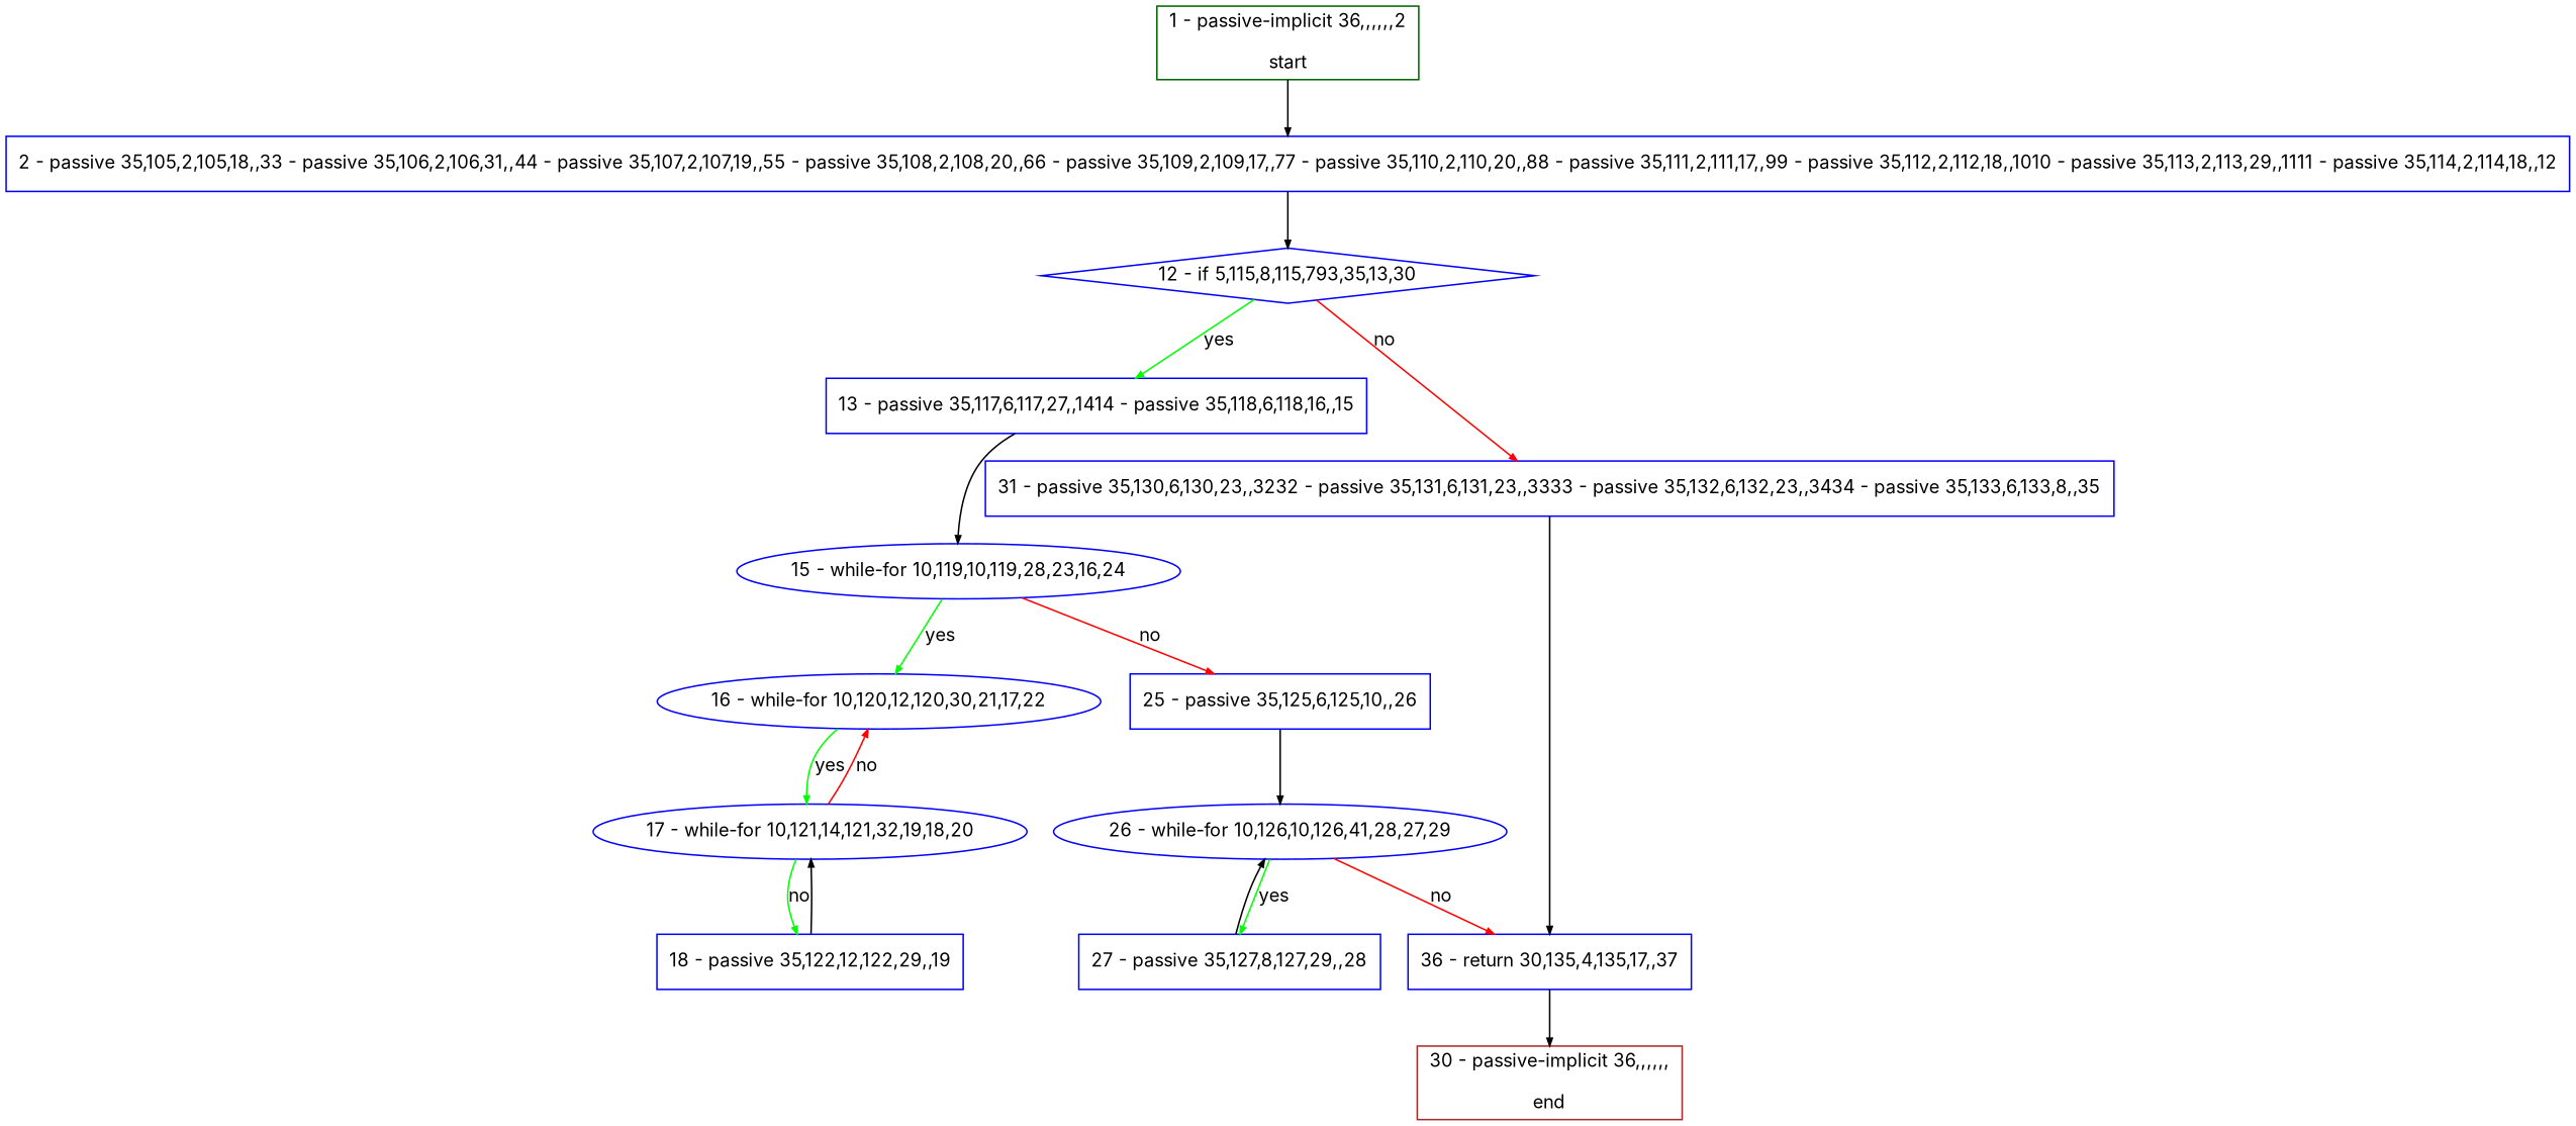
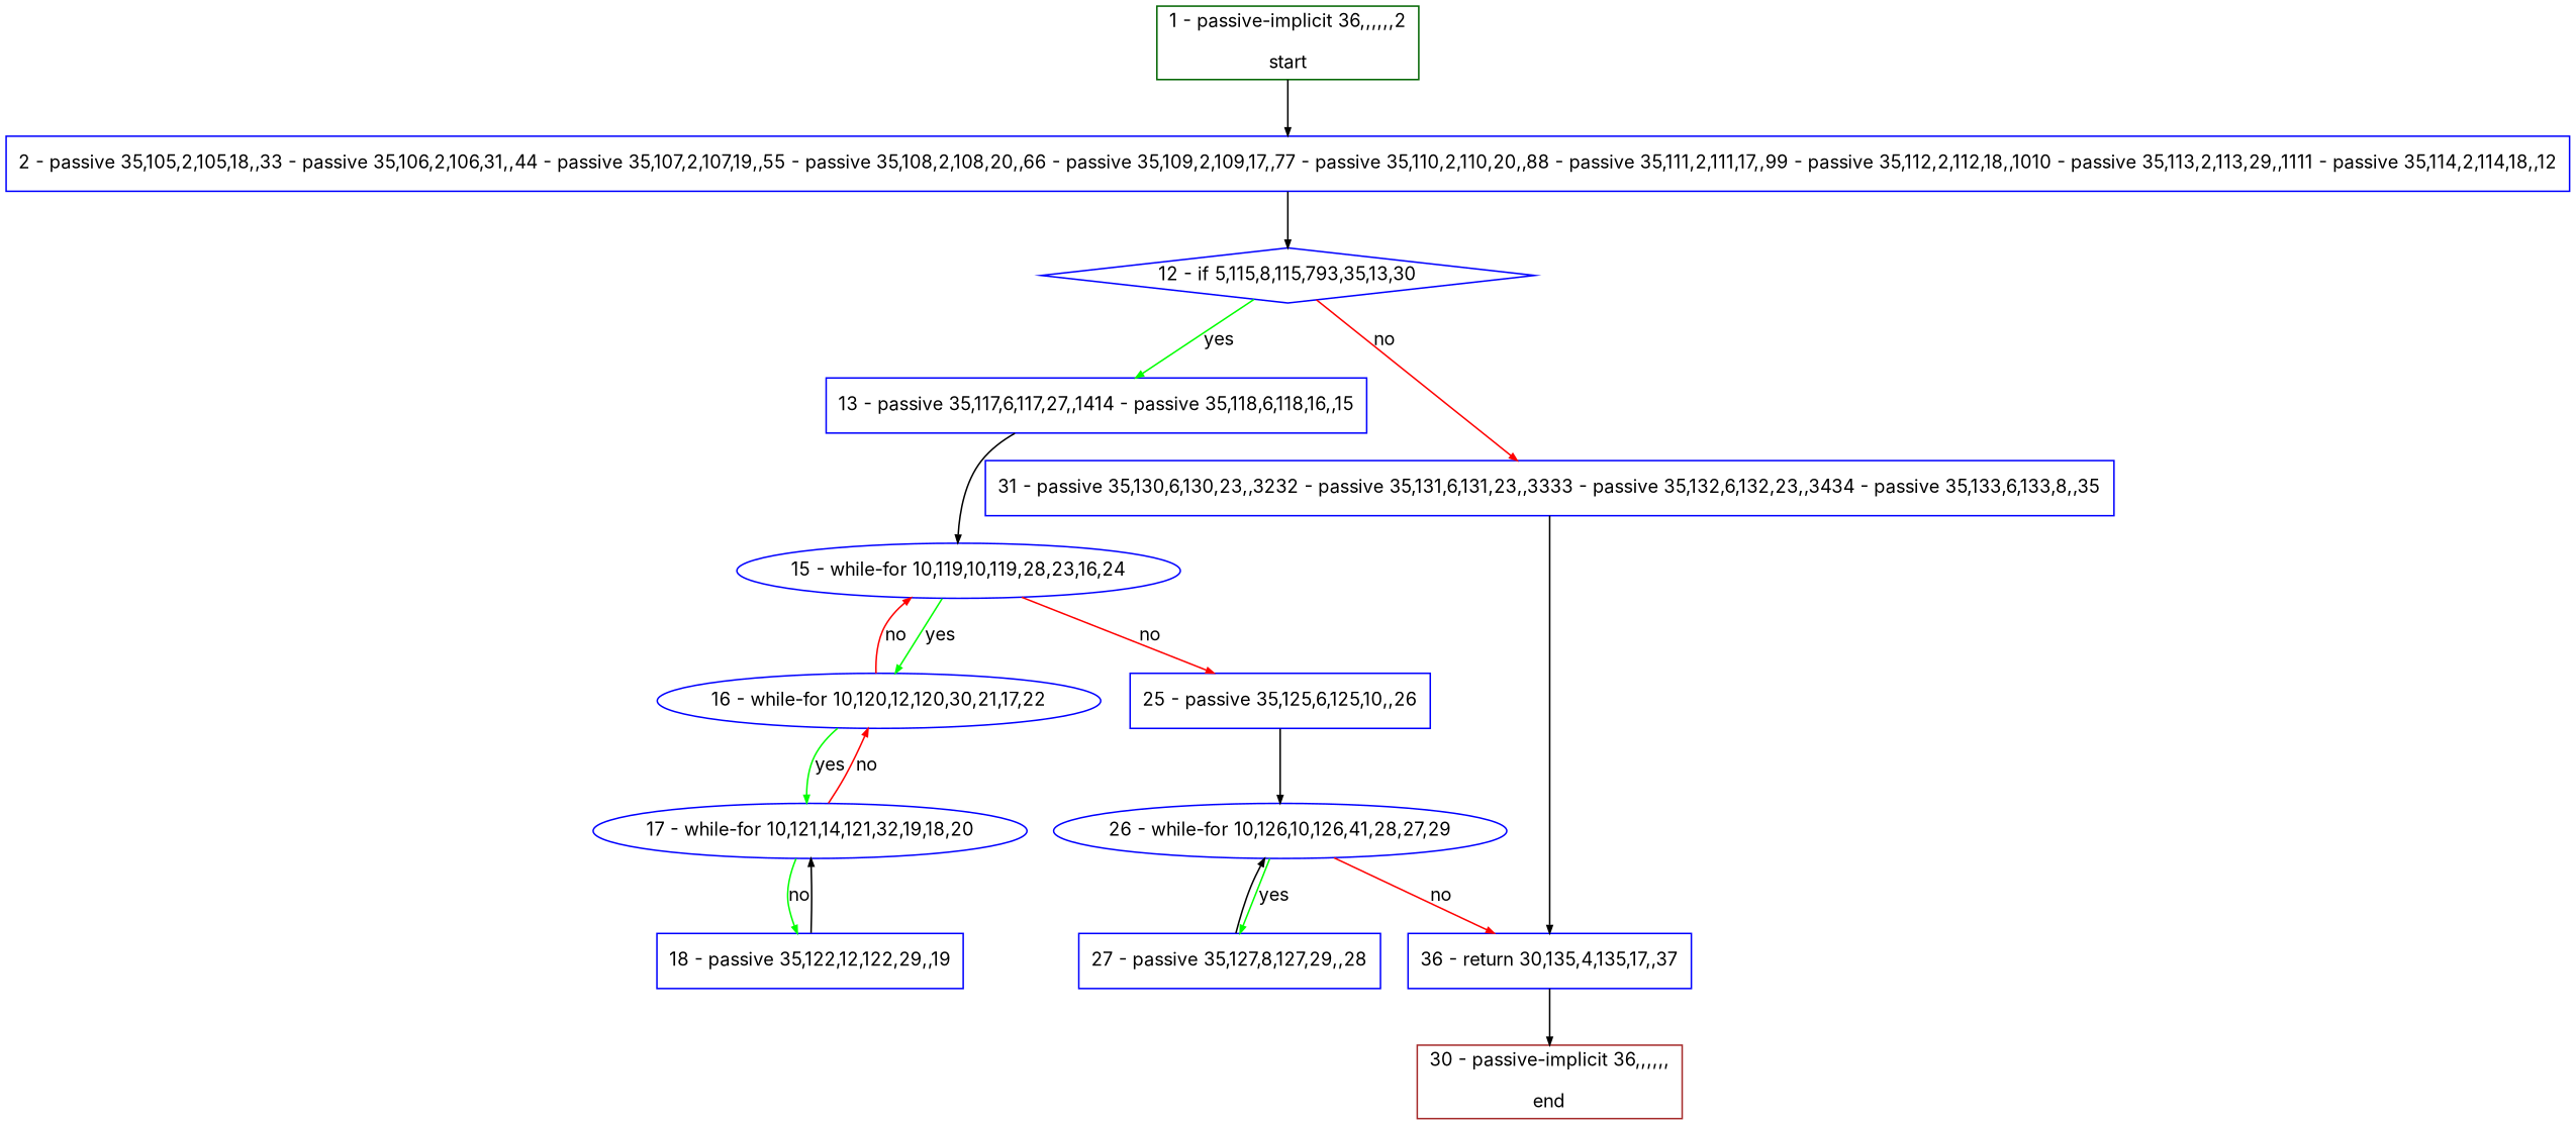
  digraph {
    bgcolor=white
    compound=true
    fillcolor="#FFFFCC"
    fontname=Inter
    fontsize=12
    pack=true
    packmode=clust
    style="rounded,filled"
    node [color="#0000ff" compound=true fillcolor="#ffffff" fixedsize=false fontname=Inter fontsize=12 node_initialized=no shape=box style=filled]
    edge [arrowhead=normal arrowsize=0.5 arrowtail=none color="#000000" compound=true dir=forward fontcolor=black fontname=Inter fontsize=12]
    n1 [label="2 - passive 35,105,2,105,18,,33 - passive 35,106,2,106,31,,44 - passive 35,107,2,107,19,,55 - passive 35,108,2,108,20,,66 - passive 35,109,2,109,17,,77 - passive 35,110,2,110,20,,88 - passive 35,111,2,111,17,,99 - passive 35,112,2,112,18,,1010 - passive 35,113,2,113,29,,1111 - passive 35,114,2,114,18,,12"]
    n2 [label="12 - if 5,115,8,115,793,35,13,30" shape=diamond]
    n3 [label="13 - passive 35,117,6,117,27,,1414 - passive 35,118,6,118,16,,15"]
    n4 [label="31 - passive 35,130,6,130,23,,3232 - passive 35,131,6,131,23,,3333 - passive 35,132,6,132,23,,3434 - passive 35,133,6,133,8,,35"]
    n5 [color="#006400" label="1 - passive-implicit 36,,,,,,2\n\nstart"]
    n6 [label="15 - while-for 10,119,10,119,28,23,16,24" shape=oval]
    n7 [label="36 - return 30,135,4,135,17,,37"]
    n8 [label="16 - while-for 10,120,12,120,30,21,17,22" shape=oval]
    n9 [label="25 - passive 35,125,6,125,10,,26"]
    n10 [color="#a52a2a" label="30 - passive-implicit 36,,,,,,\n\nend"]
    n11 [label="17 - while-for 10,121,14,121,32,19,18,20" shape=oval]
    n12 [label="26 - while-for 10,126,10,126,41,28,27,29" shape=oval]
    n13 [label="18 - passive 35,122,12,122,29,,19"]
    n14 [label="27 - passive 35,127,8,127,29,,28"]
    n1 -> n2
    n2 -> n3 [color="#00ff00" label=yes]
    n2 -> n4 [color="#ff0000" label=no]
    n3 -> n6
    n4 -> n7
    n5 -> n1
    n6 -> n8 [color="#00ff00" label=yes]
    n6 -> n9 [color="#ff0000" label=no]
    n7 -> n10
+   n8 -> n6 [color="#ff0000" label=no]
    n8 -> n11 [color="#00ff00" label=yes]
    n9 -> n12
    n11 -> n8 [color="#ff0000" label=no]
    n11 -> n13 [color="#00ff00" label=no]
    n12 -> n7 [color="#ff0000" label=no]
    n12 -> n14 [color="#00ff00" label=yes]
    n13 -> n11
    n14 -> n12
  }
